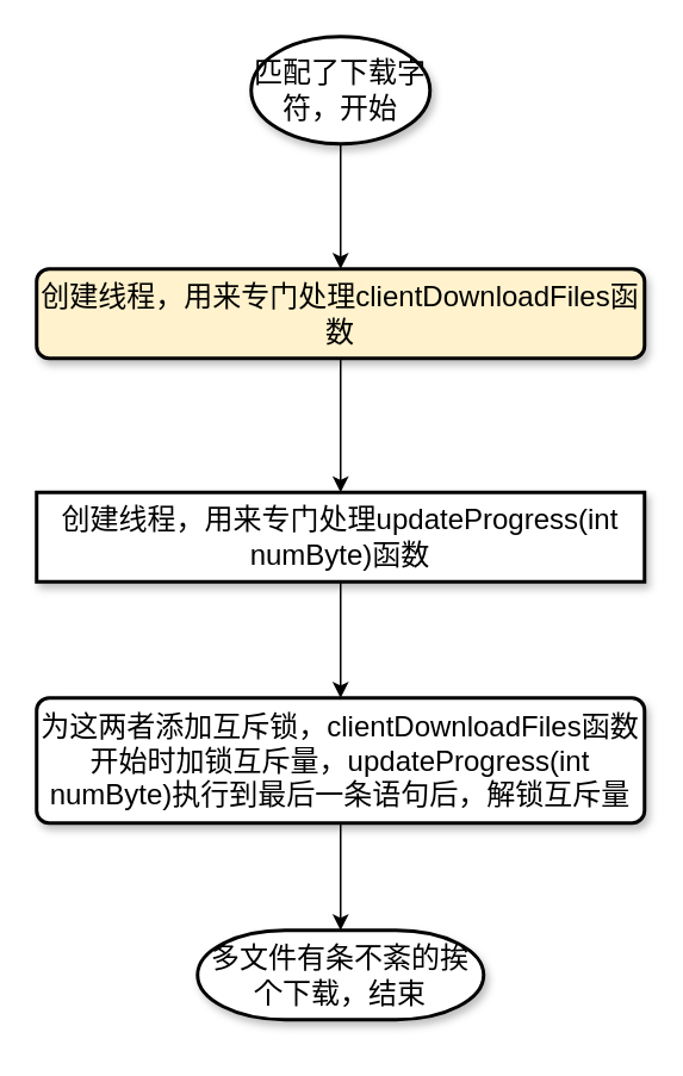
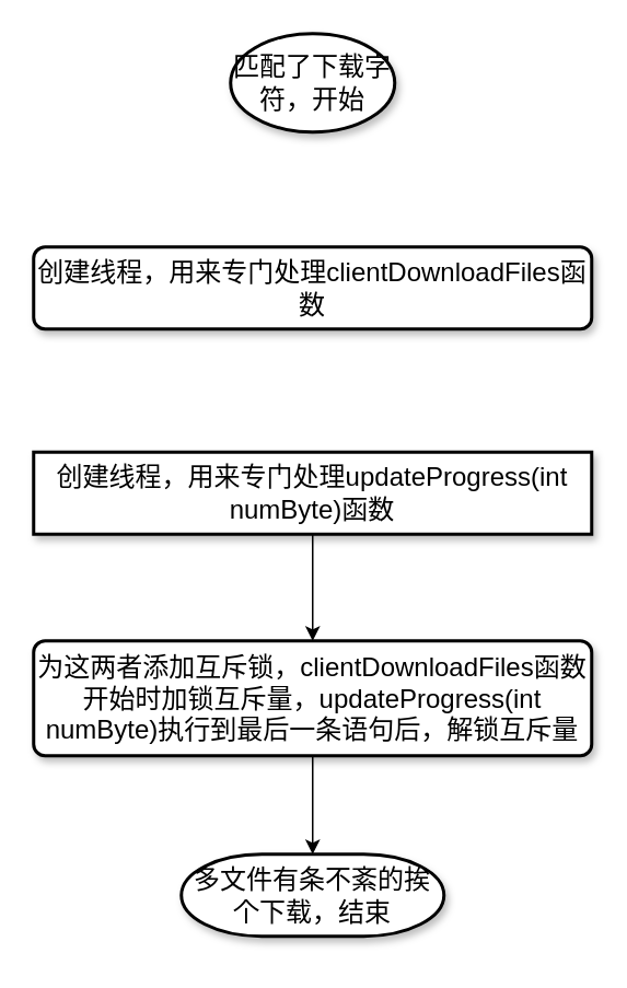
  <mxCell id="0" />
  <mxCell id="1" parent="0" />
  <mxCell id="2" value="" parent="1" style="group" vertex="1" connectable="0"><mxGeometry as="geometry" y="20" x="20" width="340" height="560" /></mxCell>
  <mxCell id="3" value="匹配了下载字符，开始&lt;br&gt;" parent="2" style="strokeWidth=2;html=1;shape=mxgraph.flowchart.start_1;whiteSpace=wrap;shadow=1;fontSize=16;" vertex="1"><mxGeometry as="geometry" x="120" width="100" height="60" /></mxCell>
- <mxCell id="4" value="&lt;font style=&quot;font-size: 16px&quot;&gt;创建线程，用来专门处理clientDownloadFiles函数&lt;/font&gt;&lt;br style=&quot;font-size: 16px&quot;&gt;" parent="2" style="rounded=1;whiteSpace=wrap;html=1;absoluteArcSize=1;arcSize=14;strokeWidth=2;shadow=1;fillColor=#fff2cc;" vertex="1"><mxGeometry as="geometry" y="130" width="340" height="50" /></mxCell>
- <mxCell id="5" value="" parent="2" style="edgeStyle=orthogonalEdgeStyle;rounded=0;orthogonalLoop=1;jettySize=auto;html=1;" edge="1" source="3" target="4"><mxGeometry as="geometry" relative="1" /></mxCell>
+ <mxCell id="4" value="&lt;font style=&quot;font-size: 16px&quot;&gt;创建线程，用来专门处理clientDownloadFiles函数&lt;/font&gt;&lt;br style=&quot;font-size: 16px&quot;&gt;" parent="2" style="rounded=1;whiteSpace=wrap;html=1;absoluteArcSize=1;arcSize=14;strokeWidth=2;shadow=1;" vertex="1"><mxGeometry as="geometry" y="130" width="340" height="50" /></mxCell>
  <mxCell id="6" value="&lt;font style=&quot;font-size: 16px&quot;&gt;创建线程，用来专门处理updateProgress(int numByte)函数&lt;/font&gt;&lt;br style=&quot;font-size: 16px&quot;&gt;" parent="2" style="whiteSpace=wrap;html=1;absoluteArcSize=1;arcSize=14;strokeWidth=2;shadow=1;rounded=0;" vertex="1"><mxGeometry as="geometry" y="255" width="340" height="50" /></mxCell>
- <mxCell id="7" value="" parent="2" style="edgeStyle=orthogonalEdgeStyle;rounded=0;orthogonalLoop=1;jettySize=auto;html=1;" edge="1" source="4" target="6"><mxGeometry as="geometry" relative="1" /></mxCell>
  <mxCell id="8" value="&lt;font style=&quot;font-size: 16px&quot;&gt;为这两者添加互斥锁，clientDownloadFiles函数开始时加锁互斥量，updateProgress(int numByte)执行到最后一条语句后，解锁互斥量&lt;/font&gt;&lt;br style=&quot;font-size: 16px&quot;&gt;" parent="2" style="rounded=1;whiteSpace=wrap;html=1;absoluteArcSize=1;arcSize=14;strokeWidth=2;shadow=1;" vertex="1"><mxGeometry as="geometry" y="370" width="340" height="70" /></mxCell>
  <mxCell id="9" value="" parent="2" style="edgeStyle=orthogonalEdgeStyle;rounded=0;orthogonalLoop=1;jettySize=auto;html=1;" edge="1" source="6" target="8"><mxGeometry as="geometry" relative="1" /></mxCell>
  <mxCell id="10" value="&lt;font style=&quot;font-size: 16px&quot;&gt;多文件有条不紊的挨个下载，结束&lt;/font&gt;&lt;br style=&quot;font-size: 16px&quot;&gt;" parent="2" style="strokeWidth=2;html=1;shape=mxgraph.flowchart.terminator;whiteSpace=wrap;shadow=1;" vertex="1"><mxGeometry x="90" y="500" as="geometry" width="160" height="50" /></mxCell>
  <mxCell id="11" value="" parent="2" style="edgeStyle=orthogonalEdgeStyle;rounded=0;orthogonalLoop=1;jettySize=auto;html=1;" edge="1" source="8" target="10"><mxGeometry as="geometry" relative="1" /></mxCell>
